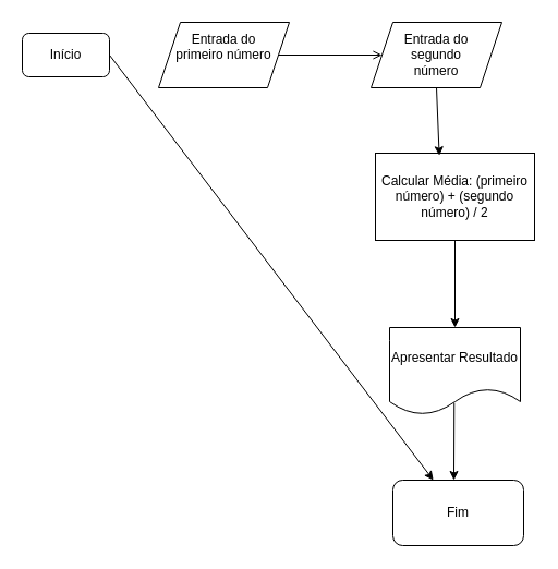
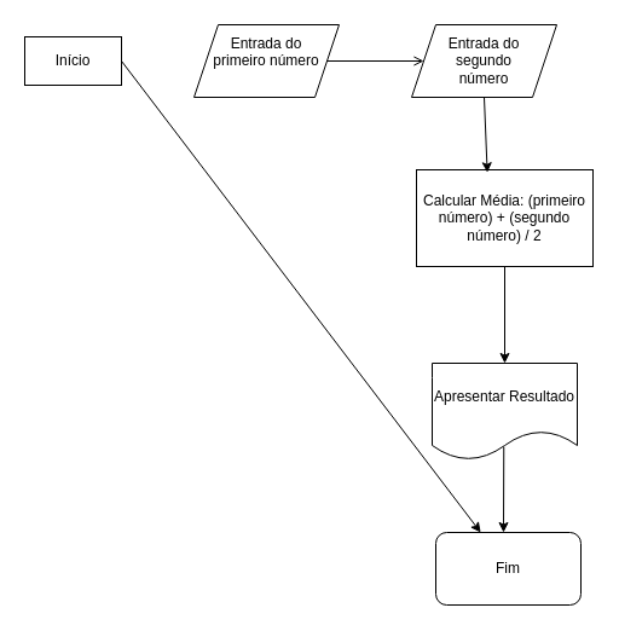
  <mxCell id="0" />
  <mxCell id="1" parent="0" />
- <mxCell id="2" value="Início" style="rounded=1;whiteSpace=wrap;html=1;" parent="1" vertex="1"><mxGeometry x="20" y="30" width="80" height="40" as="geometry" /></mxCell>
- <mxCell id="3" value="&lt;div&gt;Entrada do&lt;br&gt;&lt;/div&gt;&lt;div&gt;primeiro número&lt;br&gt;&lt;/div&gt;&lt;div&gt;&lt;br&gt;&lt;/div&gt;" style="shape=parallelogram;perimeter=parallelogramPerimeter;whiteSpace=wrap;html=1;fixedSize=1;" parent="1" vertex="1"><mxGeometry x="145" y="20" width="120" height="60" as="geometry" /></mxCell>
+ <mxCell id="2" value="Início" style="whiteSpace=wrap;html=1;rounded=0;" parent="1" vertex="1"><mxGeometry x="20" y="30" width="80" height="40" as="geometry" /></mxCell>
+ <mxCell id="3" value="&lt;div&gt;Entrada do&lt;br&gt;&lt;/div&gt;&lt;div&gt;primeiro número&lt;br&gt;&lt;/div&gt;&lt;div&gt;&lt;br&gt;&lt;/div&gt;" style="shape=parallelogram;perimeter=parallelogramPerimeter;whiteSpace=wrap;html=1;fixedSize=1;" parent="1" vertex="1"><mxGeometry x="160" y="20" width="120" height="60" as="geometry" /></mxCell>
  <mxCell id="4" value="&lt;div&gt;Entrada do&lt;/div&gt;&lt;div&gt;segundo &lt;br&gt;&lt;/div&gt;&lt;div&gt;número&lt;br&gt;&lt;/div&gt;" style="shape=parallelogram;perimeter=parallelogramPerimeter;whiteSpace=wrap;html=1;fixedSize=1;" parent="1" vertex="1"><mxGeometry x="340" y="20" width="120" height="60" as="geometry" /></mxCell>
  <mxCell id="5" value="&lt;div&gt;Calcular Média: (primeiro número) + (segundo número) / 2&lt;br&gt;&lt;/div&gt;" style="rounded=0;whiteSpace=wrap;html=1;" parent="1" vertex="1"><mxGeometry x="344" y="140" width="146" height="80" as="geometry" /></mxCell>
  <mxCell id="6" value="Apresentar Resultado" style="shape=document;whiteSpace=wrap;html=1;boundedLbl=1;" parent="1" vertex="1"><mxGeometry x="357" y="300" width="120" height="80" as="geometry" /></mxCell>
  <mxCell id="7" value="Fim" style="rounded=1;whiteSpace=wrap;html=1;" parent="1" vertex="1"><mxGeometry x="360" y="440" width="120" height="60" as="geometry" /></mxCell>
  <mxCell id="8" value="" style="endArrow=classic;html=1;rounded=0;exitX=1;exitY=0.5;exitDx=0;exitDy=0;" parent="1" source="2" target="7" edge="1"><mxGeometry width="50" height="50" relative="1" as="geometry"><mxPoint x="280" y="270" as="sourcePoint" /><mxPoint x="330" y="220" as="targetPoint" /></mxGeometry></mxCell>
  <mxCell id="9" value="" style="endArrow=open;html=1;rounded=0;exitX=1;exitY=0.5;exitDx=0;exitDy=0;entryX=0;entryY=0.5;entryDx=0;entryDy=0;" parent="1" source="3" target="4" edge="1"><mxGeometry width="50" height="50" relative="1" as="geometry"><mxPoint x="280" y="270" as="sourcePoint" /><mxPoint x="330" y="220" as="targetPoint" /></mxGeometry></mxCell>
  <mxCell id="10" value="" style="endArrow=classic;html=1;rounded=0;exitX=0.5;exitY=1;exitDx=0;exitDy=0;" parent="1" source="4" edge="1"><mxGeometry width="50" height="50" relative="1" as="geometry"><mxPoint x="280" y="270" as="sourcePoint" /><mxPoint x="402.593" y="142.222" as="targetPoint" /></mxGeometry></mxCell>
  <mxCell id="11" value="" style="endArrow=classic;html=1;rounded=0;exitX=0.5;exitY=1;exitDx=0;exitDy=0;" parent="1" source="5" edge="1"><mxGeometry width="50" height="50" relative="1" as="geometry"><mxPoint x="400" y="460" as="sourcePoint" /><mxPoint x="417" y="300" as="targetPoint" /></mxGeometry></mxCell>
  <mxCell id="12" value="" style="endArrow=classic;html=1;rounded=0;exitX=0.494;exitY=0.863;exitDx=0;exitDy=0;exitPerimeter=0;" parent="1" source="6" edge="1"><mxGeometry width="50" height="50" relative="1" as="geometry"><mxPoint x="390" y="520" as="sourcePoint" /><mxPoint x="416" y="440" as="targetPoint" /></mxGeometry></mxCell>
